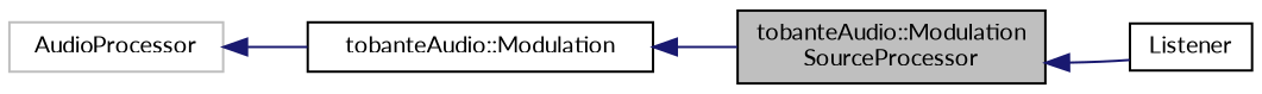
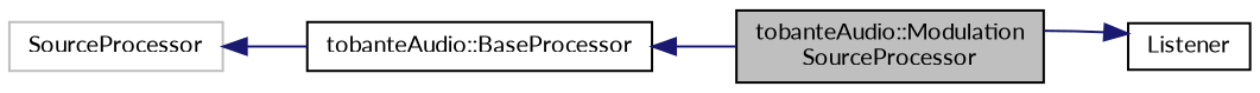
  digraph {
    fontname=Lato
    rankdir=LR
    node [color=black fillcolor=white fontname=Lato fontsize=10 shape=record style=filled]
    edge [color=midnightblue dir=back fontname=Lato fontsize=10 labelfontname=Helvetica labelfontsize=10 style=solid]
    n1 [fillcolor=grey75 fontcolor=black height=0.2 label="tobanteAudio::Modulation\lSourceProcessor" width=0.4]
-   n2 [height=0.2 label="tobanteAudio::Modulation" width=0.4]
-   n3 [color=grey75 height=0.2 label=AudioProcessor width=0.4]
+   n2 [height=0.2 label="tobanteAudio::BaseProcessor" width=0.4]
+   n3 [color=grey75 height=0.2 label=SourceProcessor width=0.4]
    n4 [height=0.2 label=Listener width=0.4]
    n2 -> n1
    n3 -> n2
-   n1 -> n4
+   n4 -> n1
  }
